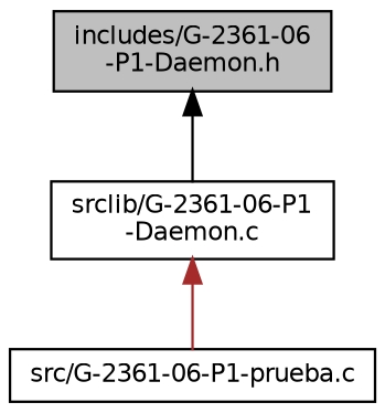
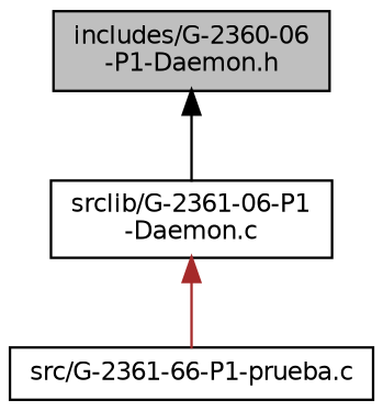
  digraph {
    node [color=black fillcolor=white fontname=Helvetica fontsize=10 shape=record style=filled]
    edge [dir=back fontname=Helvetica fontsize=10 labelfontname=Helvetica labelfontsize=10 style=solid]
-   n1 [fillcolor=grey75 fontcolor=black height=0.2 label="includes/G-2361-06\l-P1-Daemon.h" width=0.4]
+   n1 [fillcolor=grey75 fontcolor=black height=0.2 label="includes/G-2360-06\l-P1-Daemon.h" width=0.4]
    n2 [height=0.2 label="srclib/G-2361-06-P1\l-Daemon.c" width=0.4]
-   n3 [height=0.2 label="src/G-2361-06-P1-prueba.c" width=0.4]
+   n3 [height=0.2 label="src/G-2361-66-P1-prueba.c" width=0.4]
    n1 -> n2 [color=black]
    n2 -> n3 [color=brown]
  }
